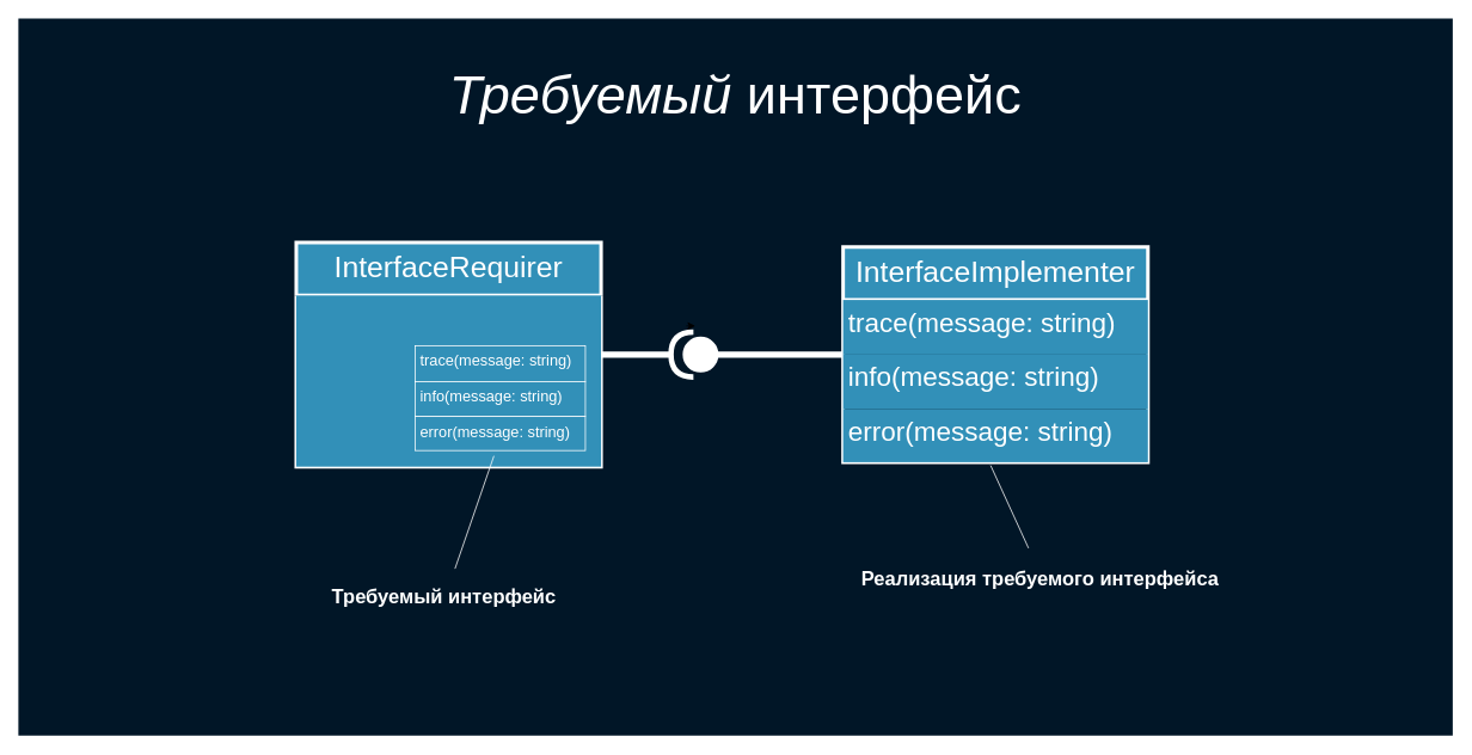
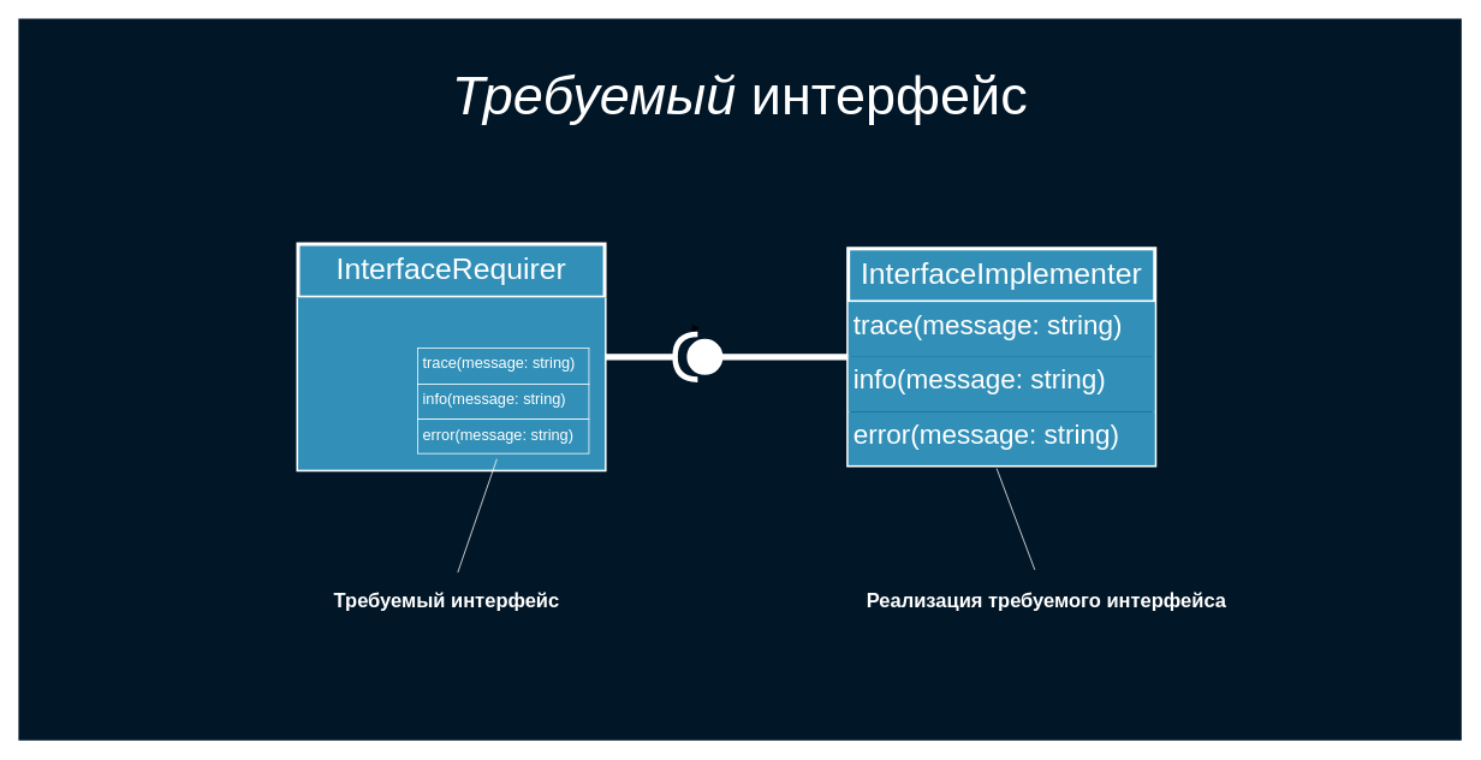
  <mxCell id="0" />
  <mxCell id="1" parent="0" />
  <mxCell id="2" value="" style="rounded=0;whiteSpace=wrap;html=1;fillColor=#011627;fontSize=30;fontColor=#FFFFFF;strokeColor=none;" parent="1" vertex="1"><mxGeometry x="20" y="20" width="1600" height="800" as="geometry" /></mxCell>
  <mxCell id="3" value="InterfaceRequirer" style="swimlane;fontStyle=0;align=center;verticalAlign=top;childLayout=stackLayout;horizontal=1;startSize=59;horizontalStack=0;resizeParent=1;resizeParentMax=0;resizeLast=0;collapsible=1;marginBottom=0;strokeColor=#FFFFFF;strokeWidth=4;fillColor=#3290B8;fontSize=33;fontColor=#FFFFFF;labelBackgroundColor=none;" parent="1" vertex="1"><mxGeometry x="330" y="270" width="340" height="250" as="geometry" /></mxCell>
  <mxCell id="4" value="" style="text;strokeColor=none;fillColor=#3290B8;align=left;verticalAlign=top;spacingLeft=4;spacingRight=4;overflow=hidden;rotatable=0;points=[[0,0.5],[1,0.5]];portConstraint=eastwest;fontColor=#FFFFFF;fontSize=30;labelBackgroundColor=none;" parent="3" vertex="1"><mxGeometry y="59" width="340" height="191" as="geometry" /></mxCell>
  <mxCell id="5" value="&lt;i&gt;Требуемый&lt;/i&gt;&amp;nbsp;интерфейс" style="text;html=1;strokeColor=none;fillColor=none;align=center;verticalAlign=middle;whiteSpace=wrap;rounded=0;fontSize=60;fontColor=#FFFFFF;" parent="1" vertex="1"><mxGeometry x="200.94" y="70" width="1238.13" height="70" as="geometry" /></mxCell>
  <mxCell id="6" style="edgeStyle=orthogonalEdgeStyle;rounded=0;orthogonalLoop=1;jettySize=auto;html=1;exitX=0.5;exitY=1;exitDx=0;exitDy=0;entryX=0.553;entryY=0.974;entryDx=0;entryDy=0;entryPerimeter=0;fontSize=33;fontColor=#FFFFFF;" parent="1" edge="1"><mxGeometry relative="1" as="geometry"><mxPoint x="765" y="363" as="sourcePoint" /><mxPoint x="775.07" y="362.48" as="targetPoint" /></mxGeometry></mxCell>
  <mxCell id="7" value="" style="rounded=0;orthogonalLoop=1;jettySize=auto;html=1;endArrow=none;endFill=0;fontSize=32;fontColor=#FFFFFF;strokeColor=#FFFFFF;strokeWidth=7;entryX=0;entryY=0.5;entryDx=0;entryDy=0;entryPerimeter=0;exitX=0;exitY=0.5;exitDx=0;exitDy=0;" parent="1" source="17" target="8" edge="1"><mxGeometry relative="1" as="geometry"><mxPoint x="970" y="395" as="sourcePoint" /><mxPoint x="838" y="455" as="targetPoint" /></mxGeometry></mxCell>
  <mxCell id="8" value="" style="shape=providedRequiredInterface;html=1;verticalLabelPosition=bottom;labelBackgroundColor=none;strokeColor=#FFFFFF;strokeWidth=6;fillColor=#FFFFFF;fontSize=32;fontColor=#FFFFFF;rotation=-180;" parent="1" vertex="1"><mxGeometry x="748" y="370" width="50" height="50" as="geometry" /></mxCell>
  <mxCell id="9" value="" style="rounded=0;orthogonalLoop=1;jettySize=auto;html=1;endArrow=none;endFill=0;fontSize=32;fontColor=#FFFFFF;strokeColor=#FFFFFF;strokeWidth=7;exitX=1;exitY=0.5;exitDx=0;exitDy=0;exitPerimeter=0;entryX=1;entryY=0.5;entryDx=0;entryDy=0;" parent="1" source="8" target="3" edge="1"><mxGeometry relative="1" as="geometry"><mxPoint x="770" y="460.882" as="sourcePoint" /><mxPoint x="710" y="455" as="targetPoint" /></mxGeometry></mxCell>
  <mxCell id="10" value="Требуемый интерфейс" style="text;align=center;fontStyle=1;verticalAlign=middle;spacingLeft=3;spacingRight=3;strokeColor=none;rotatable=0;points=[[0,0.5],[1,0.5]];portConstraint=eastwest;labelBackgroundColor=none;fillColor=none;fontSize=22;fontColor=#FFFFFF;strokeWidth=4;" parent="1" vertex="1"><mxGeometry x="355" y="635" width="280" height="56" as="geometry" /></mxCell>
- <mxCell id="11" value="Реализация требуемого интерфейса" style="text;align=center;fontStyle=1;verticalAlign=middle;spacingLeft=3;spacingRight=3;strokeColor=none;rotatable=0;points=[[0,0.5],[1,0.5]];portConstraint=eastwest;labelBackgroundColor=none;fillColor=none;fontSize=22;fontColor=#FFFFFF;strokeWidth=4;" parent="1" vertex="1"><mxGeometry x="940" y="615" width="440" height="56" as="geometry" /></mxCell>
+ <mxCell id="11" value="Реализация требуемого интерфейса" style="text;align=center;fontStyle=1;verticalAlign=middle;spacingLeft=3;spacingRight=3;strokeColor=none;rotatable=0;points=[[0,0.5],[1,0.5]];portConstraint=eastwest;labelBackgroundColor=none;fillColor=none;fontSize=22;fontColor=#FFFFFF;strokeWidth=4;" parent="1" vertex="1"><mxGeometry x="940" y="635" width="440" height="56" as="geometry" /></mxCell>
  <mxCell id="12" value="" style="endArrow=none;html=1;strokeColor=#FFFFFF;strokeWidth=1;fontSize=16;fontColor=#FFFFFF;entryX=0.47;entryY=-0.073;entryDx=0;entryDy=0;entryPerimeter=0;exitX=0.484;exitY=1.061;exitDx=0;exitDy=0;exitPerimeter=0;" parent="1" source="20" target="11" edge="1"><mxGeometry width="50" height="50" relative="1" as="geometry"><mxPoint x="870" y="395" as="sourcePoint" /><mxPoint x="750" y="565" as="targetPoint" /></mxGeometry></mxCell>
  <mxCell id="13" value="trace(message: string)" style="text;strokeColor=#FFFFFF;fillColor=#3290B8;align=left;verticalAlign=top;spacingLeft=4;spacingRight=4;overflow=hidden;rotatable=0;points=[[0,0.5],[1,0.5]];portConstraint=eastwest;fontColor=#FFFFFF;fontSize=17;labelBackgroundColor=none;" parent="1" vertex="1"><mxGeometry x="462.5" y="385" width="190" height="40" as="geometry" /></mxCell>
  <mxCell id="14" value="info(message: string)" style="text;strokeColor=#FFFFFF;fillColor=#3290B8;align=left;verticalAlign=top;spacingLeft=4;spacingRight=4;overflow=hidden;rotatable=0;points=[[0,0.5],[1,0.5]];portConstraint=eastwest;fontColor=#FFFFFF;fontSize=17;labelBackgroundColor=none;" parent="1" vertex="1"><mxGeometry x="462.5" y="425" width="190" height="39" as="geometry" /></mxCell>
  <mxCell id="15" value="error(message: string)" style="text;strokeColor=#FFFFFF;fillColor=#3290B8;align=left;verticalAlign=top;spacingLeft=4;spacingRight=4;overflow=hidden;rotatable=0;points=[[0,0.5],[1,0.5]];portConstraint=eastwest;fontColor=#FFFFFF;fontSize=17;labelBackgroundColor=none;" parent="1" vertex="1"><mxGeometry x="462.5" y="464" width="190" height="38" as="geometry" /></mxCell>
  <mxCell id="16" value="" style="endArrow=none;html=1;strokeColor=#FFFFFF;strokeWidth=1;fontSize=16;fontColor=#FFFFFF;entryX=0.543;entryY=-0.02;entryDx=0;entryDy=0;entryPerimeter=0;exitX=0.463;exitY=1.158;exitDx=0;exitDy=0;exitPerimeter=0;" parent="1" source="15" target="10" edge="1"><mxGeometry width="50" height="50" relative="1" as="geometry"><mxPoint x="720" y="395" as="sourcePoint" /><mxPoint x="260" y="565" as="targetPoint" /></mxGeometry></mxCell>
  <mxCell id="17" value="InterfaceImplementer" style="swimlane;fontStyle=0;align=center;verticalAlign=top;childLayout=stackLayout;horizontal=1;startSize=59;horizontalStack=0;resizeParent=1;resizeParentMax=0;resizeLast=0;collapsible=1;marginBottom=0;strokeColor=#FFFFFF;strokeWidth=4;fillColor=#3290B8;fontSize=33;fontColor=#FFFFFF;labelBackgroundColor=none;" parent="1" vertex="1"><mxGeometry x="940" y="275" width="340" height="240" as="geometry" /></mxCell>
  <mxCell id="18" value="trace(message: string)" style="text;strokeColor=none;fillColor=#3290B8;align=left;verticalAlign=top;spacingLeft=4;spacingRight=4;overflow=hidden;rotatable=0;points=[[0,0.5],[1,0.5]];portConstraint=eastwest;fontColor=#FFFFFF;fontSize=30;labelBackgroundColor=none;" parent="17" vertex="1"><mxGeometry y="59" width="340" height="61" as="geometry" /></mxCell>
  <mxCell id="19" value="info(message: string)" style="text;strokeColor=none;fillColor=#3290B8;align=left;verticalAlign=top;spacingLeft=4;spacingRight=4;overflow=hidden;rotatable=0;points=[[0,0.5],[1,0.5]];portConstraint=eastwest;fontColor=#FFFFFF;fontSize=30;labelBackgroundColor=none;" parent="17" vertex="1"><mxGeometry y="120" width="340" height="61" as="geometry" /></mxCell>
  <mxCell id="20" value="error(message: string)" style="text;strokeColor=none;fillColor=#3290B8;align=left;verticalAlign=top;spacingLeft=4;spacingRight=4;overflow=hidden;rotatable=0;points=[[0,0.5],[1,0.5]];portConstraint=eastwest;fontColor=#FFFFFF;fontSize=30;labelBackgroundColor=none;" parent="17" vertex="1"><mxGeometry y="181" width="340" height="59" as="geometry" /></mxCell>
